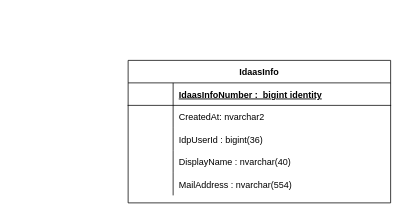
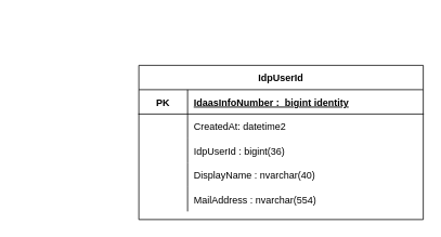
  <mxCell id="0" />
  <mxCell id="1" parent="0" />
  <mxCell id="2" value="" style="shape=partialRectangle;collapsible=0;dropTarget=0;pointerEvents=0;fillColor=none;top=0;left=0;bottom=0;right=0;points=[[0,0.5],[1,0.5]];portConstraint=eastwest;" parent="1" vertex="1"><mxGeometry x="20" y="20" width="290" height="30" as="geometry" /></mxCell>
  <mxCell id="3" value="" style="shape=partialRectangle;connectable=0;fillColor=none;top=0;left=0;bottom=0;right=0;editable=1;overflow=hidden;" parent="2" vertex="1"><mxGeometry width="27.188" height="30" as="geometry"><mxRectangle width="30" height="30" as="alternateBounds" /></mxGeometry></mxCell>
- <mxCell id="4" value="IdaasInfo" style="shape=table;startSize=30;container=1;collapsible=1;childLayout=tableLayout;fixedRows=1;rowLines=0;fontStyle=1;align=center;resizeLast=1;" parent="1" vertex="1"><mxGeometry x="170" y="80" width="350" height="190" as="geometry" /></mxCell>
+ <mxCell id="4" value="IdpUserId" style="shape=table;startSize=30;container=1;collapsible=1;childLayout=tableLayout;fixedRows=1;rowLines=0;fontStyle=1;align=center;resizeLast=1;" parent="1" vertex="1"><mxGeometry x="170" y="80" width="350" height="190" as="geometry" /></mxCell>
  <mxCell id="5" value="" style="shape=partialRectangle;collapsible=0;dropTarget=0;pointerEvents=0;fillColor=none;top=0;left=0;bottom=1;right=0;points=[[0,0.5],[1,0.5]];portConstraint=eastwest;" parent="4" vertex="1"><mxGeometry y="30" width="350" height="30" as="geometry" /></mxCell>
+ <mxCell id="6" value="PK" style="shape=partialRectangle;connectable=0;fillColor=none;top=0;left=0;bottom=0;right=0;fontStyle=1;overflow=hidden;" parent="5" vertex="1"><mxGeometry width="60" height="30" as="geometry"><mxRectangle width="60" height="30" as="alternateBounds" /></mxGeometry></mxCell>
  <mxCell id="7" value="IdaasInfoNumber :  bigint identity" style="shape=partialRectangle;connectable=0;fillColor=none;top=0;left=0;bottom=0;right=0;align=left;spacingLeft=6;fontStyle=5;overflow=hidden;" parent="5" vertex="1"><mxGeometry x="60" width="290" height="30" as="geometry"><mxRectangle width="290" height="30" as="alternateBounds" /></mxGeometry></mxCell>
  <mxCell id="8" value="" style="shape=partialRectangle;collapsible=0;dropTarget=0;pointerEvents=0;fillColor=none;top=0;left=0;bottom=0;right=0;points=[[0,0.5],[1,0.5]];portConstraint=eastwest;" parent="4" vertex="1"><mxGeometry y="60" width="350" height="30" as="geometry" /></mxCell>
  <mxCell id="9" value="" style="shape=partialRectangle;connectable=0;fillColor=none;top=0;left=0;bottom=0;right=0;editable=1;overflow=hidden;" parent="8" vertex="1"><mxGeometry width="60" height="30" as="geometry"><mxRectangle width="60" height="30" as="alternateBounds" /></mxGeometry></mxCell>
- <mxCell id="10" value="CreatedAt: nvarchar2" style="shape=partialRectangle;connectable=0;fillColor=none;top=0;left=0;bottom=0;right=0;align=left;spacingLeft=6;overflow=hidden;" parent="8" vertex="1"><mxGeometry x="60" width="290" height="30" as="geometry"><mxRectangle width="290" height="30" as="alternateBounds" /></mxGeometry></mxCell>
+ <mxCell id="10" value="CreatedAt: datetime2" style="shape=partialRectangle;connectable=0;fillColor=none;top=0;left=0;bottom=0;right=0;align=left;spacingLeft=6;overflow=hidden;" parent="8" vertex="1"><mxGeometry x="60" width="290" height="30" as="geometry"><mxRectangle width="290" height="30" as="alternateBounds" /></mxGeometry></mxCell>
  <mxCell id="11" value="" style="shape=partialRectangle;collapsible=0;dropTarget=0;pointerEvents=0;fillColor=none;top=0;left=0;bottom=0;right=0;points=[[0,0.5],[1,0.5]];portConstraint=eastwest;" parent="4" vertex="1"><mxGeometry y="90" width="350" height="30" as="geometry" /></mxCell>
  <mxCell id="12" value="" style="shape=partialRectangle;connectable=0;fillColor=none;top=0;left=0;bottom=0;right=0;editable=1;overflow=hidden;" parent="11" vertex="1"><mxGeometry width="60" height="30" as="geometry"><mxRectangle width="60" height="30" as="alternateBounds" /></mxGeometry></mxCell>
  <mxCell id="13" value="IdpUserId : bigint(36)" style="shape=partialRectangle;connectable=0;fillColor=none;top=0;left=0;bottom=0;right=0;align=left;spacingLeft=6;overflow=hidden;" parent="11" vertex="1"><mxGeometry x="60" width="290" height="30" as="geometry"><mxRectangle width="290" height="30" as="alternateBounds" /></mxGeometry></mxCell>
  <mxCell id="14" value="" style="shape=partialRectangle;collapsible=0;dropTarget=0;pointerEvents=0;fillColor=none;top=0;left=0;bottom=0;right=0;points=[[0,0.5],[1,0.5]];portConstraint=eastwest;" parent="4" vertex="1"><mxGeometry y="120" width="350" height="30" as="geometry" /></mxCell>
  <mxCell id="15" value="" style="shape=partialRectangle;connectable=0;fillColor=none;top=0;left=0;bottom=0;right=0;editable=1;overflow=hidden;" parent="14" vertex="1"><mxGeometry width="60" height="30" as="geometry"><mxRectangle width="60" height="30" as="alternateBounds" /></mxGeometry></mxCell>
  <mxCell id="16" value="DisplayName : nvarchar(40)" style="shape=partialRectangle;connectable=0;fillColor=none;top=0;left=0;bottom=0;right=0;align=left;spacingLeft=6;overflow=hidden;fontStyle=0" parent="14" vertex="1"><mxGeometry x="60" width="290" height="30" as="geometry"><mxRectangle width="290" height="30" as="alternateBounds" /></mxGeometry></mxCell>
  <mxCell id="17" value="" style="shape=partialRectangle;collapsible=0;dropTarget=0;pointerEvents=0;fillColor=none;top=0;left=0;bottom=0;right=0;points=[[0,0.5],[1,0.5]];portConstraint=eastwest;" parent="4" vertex="1"><mxGeometry y="150" width="350" height="30" as="geometry" /></mxCell>
  <mxCell id="18" value="" style="shape=partialRectangle;connectable=0;fillColor=none;top=0;left=0;bottom=0;right=0;editable=1;overflow=hidden;" parent="17" vertex="1"><mxGeometry width="60" height="30" as="geometry"><mxRectangle width="60" height="30" as="alternateBounds" /></mxGeometry></mxCell>
  <mxCell id="19" value="MailAddress : nvarchar(554)" style="shape=partialRectangle;connectable=0;fillColor=none;top=0;left=0;bottom=0;right=0;align=left;spacingLeft=6;overflow=hidden;" parent="17" vertex="1"><mxGeometry x="60" width="290" height="30" as="geometry"><mxRectangle width="290" height="30" as="alternateBounds" /></mxGeometry></mxCell>
